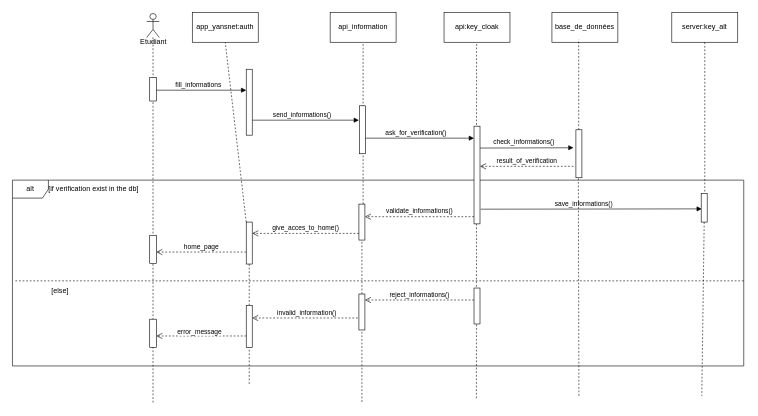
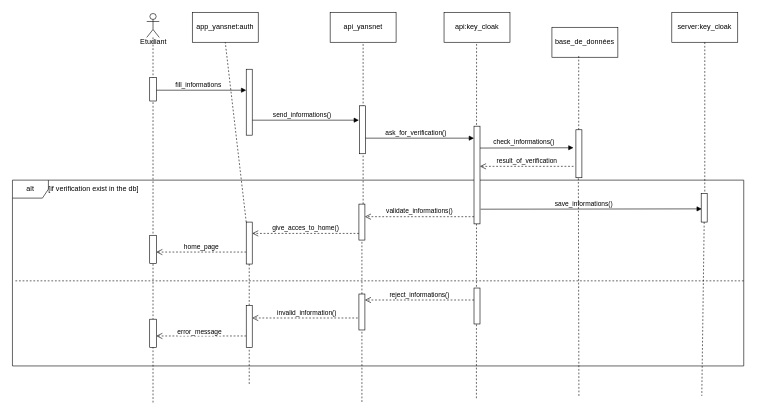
  <mxCell id="0" />
  <mxCell id="1" parent="0" />
  <mxCell id="2" value="app_yansnet:auth" style="html=1;whiteSpace=wrap;" vertex="1" parent="1"><mxGeometry x="320" y="20" width="110" height="50" as="geometry" /></mxCell>
- <mxCell id="3" value="api_information" style="html=1;whiteSpace=wrap;" vertex="1" parent="1"><mxGeometry x="550" y="20" width="110" height="50" as="geometry" /></mxCell>
+ <mxCell id="3" value="api_yansnet" style="html=1;whiteSpace=wrap;" vertex="1" parent="1"><mxGeometry x="550" y="20" width="110" height="50" as="geometry" /></mxCell>
  <mxCell id="4" value="api:key_cloak" style="html=1;whiteSpace=wrap;" vertex="1" parent="1"><mxGeometry x="740" y="20" width="110" height="50" as="geometry" /></mxCell>
- <mxCell id="5" value="base_de_données" style="html=1;whiteSpace=wrap;" vertex="1" parent="1"><mxGeometry x="920" y="20" width="110" height="50" as="geometry" /></mxCell>
+ <mxCell id="5" value="base_de_données" style="html=1;whiteSpace=wrap;" vertex="1" parent="1"><mxGeometry x="920" y="45" width="110" height="50" as="geometry" /></mxCell>
  <mxCell id="6" value="fill_informations" style="html=1;verticalAlign=bottom;endArrow=block;curved=0;rounded=0;" edge="1" parent="1"><mxGeometry x="-0.067" width="80" relative="1" as="geometry"><mxPoint x="260" y="150" as="sourcePoint" /><mxPoint x="410" y="150" as="targetPoint" /><mxPoint as="offset" /></mxGeometry></mxCell>
  <mxCell id="7" value="send_informations()" style="html=1;verticalAlign=bottom;endArrow=block;curved=0;rounded=0;" edge="1" parent="1"><mxGeometry x="-0.067" width="80" relative="1" as="geometry"><mxPoint x="420" y="200" as="sourcePoint" /><mxPoint x="598" y="200" as="targetPoint" /><mxPoint as="offset" /></mxGeometry></mxCell>
  <mxCell id="8" value="ask_for_verification()" style="html=1;verticalAlign=bottom;endArrow=block;curved=0;rounded=0;" edge="1" parent="1"><mxGeometry x="-0.067" width="80" relative="1" as="geometry"><mxPoint x="608" y="230" as="sourcePoint" /><mxPoint x="790" y="230" as="targetPoint" /><mxPoint as="offset" /></mxGeometry></mxCell>
  <mxCell id="9" value="check_informations()" style="html=1;verticalAlign=bottom;endArrow=block;curved=0;rounded=0;entryX=0;entryY=0;entryDx=0;entryDy=5;entryPerimeter=0;" edge="1" parent="1"><mxGeometry x="-0.067" width="80" relative="1" as="geometry"><mxPoint x="800" y="246.5" as="sourcePoint" /><mxPoint x="956" y="246" as="targetPoint" /><mxPoint as="offset" /></mxGeometry></mxCell>
  <mxCell id="10" value="alt" style="shape=umlFrame;whiteSpace=wrap;html=1;pointerEvents=0;" vertex="1" parent="1"><mxGeometry x="20" y="300" width="1220" height="310" as="geometry" /></mxCell>
  <mxCell id="11" value="&lt;font style=&quot;font-size: 12px;&quot;&gt;[if verification exist in the db]&lt;/font&gt;" style="text;html=1;align=center;verticalAlign=middle;resizable=0;points=[];autosize=1;strokeColor=none;fillColor=none;" vertex="1" parent="1"><mxGeometry x="65" y="299" width="180" height="30" as="geometry" /></mxCell>
  <mxCell id="12" value="result_of_verification" style="html=1;verticalAlign=bottom;endArrow=open;dashed=1;endSize=8;curved=0;rounded=0;" edge="1" parent="1"><mxGeometry relative="1" as="geometry"><mxPoint x="956" y="277" as="sourcePoint" /><mxPoint x="800" y="277" as="targetPoint" /></mxGeometry></mxCell>
- <mxCell id="13" value="server:key_alt" style="html=1;whiteSpace=wrap;" vertex="1" parent="1"><mxGeometry x="1120" y="20" width="110" height="50" as="geometry" /></mxCell>
+ <mxCell id="13" value="server:key_cloak" style="html=1;whiteSpace=wrap;" vertex="1" parent="1"><mxGeometry x="1120" y="20" width="110" height="50" as="geometry" /></mxCell>
  <mxCell id="14" value="save_informations()" style="html=1;verticalAlign=bottom;endArrow=block;curved=0;rounded=0;entryX=0.4;entryY=0.237;entryDx=0;entryDy=0;entryPerimeter=0;" edge="1" parent="1"><mxGeometry x="-0.067" width="80" relative="1" as="geometry"><mxPoint x="801" y="348.5" as="sourcePoint" /><mxPoint x="1170" y="347.96" as="targetPoint" /><mxPoint as="offset" /></mxGeometry></mxCell>
  <mxCell id="15" value="validate_informations()" style="html=1;verticalAlign=bottom;endArrow=open;dashed=1;endSize=8;curved=0;rounded=0;" edge="1" parent="1"><mxGeometry relative="1" as="geometry"><mxPoint x="790" y="361" as="sourcePoint" /><mxPoint x="608" y="361" as="targetPoint" /></mxGeometry></mxCell>
  <mxCell id="16" value="give_acces_to_home()" style="html=1;verticalAlign=bottom;endArrow=open;dashed=1;endSize=8;curved=0;rounded=0;" edge="1" parent="1"><mxGeometry relative="1" as="geometry"><mxPoint x="598" y="388.89" as="sourcePoint" /><mxPoint x="420" y="388.89" as="targetPoint" /></mxGeometry></mxCell>
  <mxCell id="17" value="home_page" style="html=1;verticalAlign=bottom;endArrow=open;dashed=1;endSize=8;curved=0;rounded=0;" edge="1" parent="1"><mxGeometry relative="1" as="geometry"><mxPoint x="410" y="420" as="sourcePoint" /><mxPoint x="260" y="420" as="targetPoint" /></mxGeometry></mxCell>
  <mxCell id="18" value="" style="endArrow=none;dashed=1;html=1;rounded=0;entryX=1.001;entryY=0.684;entryDx=0;entryDy=0;entryPerimeter=0;exitX=0.004;exitY=0.684;exitDx=0;exitDy=0;exitPerimeter=0;" edge="1" parent="1"><mxGeometry width="50" height="50" relative="1" as="geometry"><mxPoint x="24.88" y="468.04" as="sourcePoint" /><mxPoint x="1241.22" y="468.04" as="targetPoint" /></mxGeometry></mxCell>
- <mxCell id="19" value="&lt;font style=&quot;font-size: 12px;&quot;&gt;[else]&lt;/font&gt;" style="text;html=1;align=center;verticalAlign=middle;resizable=0;points=[];autosize=1;strokeColor=none;fillColor=none;" vertex="1" parent="1"><mxGeometry x="74" y="470" width="50" height="30" as="geometry" /></mxCell>
  <mxCell id="20" value="reject_informations()" style="html=1;verticalAlign=bottom;endArrow=open;dashed=1;endSize=8;curved=0;rounded=0;" edge="1" parent="1"><mxGeometry relative="1" as="geometry"><mxPoint x="790" y="500" as="sourcePoint" /><mxPoint x="608" y="500" as="targetPoint" /></mxGeometry></mxCell>
  <mxCell id="21" value="invalid_information()" style="html=1;verticalAlign=bottom;endArrow=open;dashed=1;endSize=8;curved=0;rounded=0;" edge="1" parent="1"><mxGeometry relative="1" as="geometry"><mxPoint x="602" y="530" as="sourcePoint" /><mxPoint x="420" y="530" as="targetPoint" /></mxGeometry></mxCell>
  <mxCell id="22" value="" style="html=1;verticalAlign=bottom;endArrow=open;dashed=1;endSize=8;curved=0;rounded=0;" edge="1" parent="1"><mxGeometry relative="1" as="geometry"><mxPoint x="410" y="560" as="sourcePoint" /><mxPoint x="260" y="560" as="targetPoint" /></mxGeometry></mxCell>
  <mxCell id="23" value="error_message" style="edgeLabel;html=1;align=center;verticalAlign=middle;resizable=0;points=[];" vertex="1" connectable="0" parent="22"><mxGeometry x="0.213" relative="1" as="geometry"><mxPoint x="12" y="-8" as="offset" /></mxGeometry></mxCell>
  <mxCell id="24" value="" style="shape=umlLifeline;perimeter=lifelinePerimeter;whiteSpace=wrap;html=1;container=1;dropTarget=0;collapsible=0;recursiveResize=0;outlineConnect=0;portConstraint=eastwest;newEdgeStyle={&quot;curved&quot;:0,&quot;rounded&quot;:0};participant=umlActor;strokeColor=#000000;" vertex="1" parent="1"><mxGeometry x="244" y="22" width="21" height="650" as="geometry" /></mxCell>
  <mxCell id="25" value="" style="html=1;points=[[0,0,0,0,5],[0,1,0,0,-5],[1,0,0,0,5],[1,1,0,0,-5]];perimeter=orthogonalPerimeter;outlineConnect=0;targetShapes=umlLifeline;portConstraint=eastwest;newEdgeStyle={&quot;curved&quot;:0,&quot;rounded&quot;:0};" vertex="1" parent="24"><mxGeometry x="5" y="370" width="11" height="47" as="geometry" /></mxCell>
  <mxCell id="26" value="" style="html=1;points=[[0,0,0,0,5],[0,1,0,0,-5],[1,0,0,0,5],[1,1,0,0,-5]];perimeter=orthogonalPerimeter;outlineConnect=0;targetShapes=umlLifeline;portConstraint=eastwest;newEdgeStyle={&quot;curved&quot;:0,&quot;rounded&quot;:0};" vertex="1" parent="1"><mxGeometry x="249" y="129" width="11" height="39" as="geometry" /></mxCell>
  <mxCell id="27" value="" style="html=1;points=[[0,0,0,0,5],[0,1,0,0,-5],[1,0,0,0,5],[1,1,0,0,-5]];perimeter=orthogonalPerimeter;outlineConnect=0;targetShapes=umlLifeline;portConstraint=eastwest;newEdgeStyle={&quot;curved&quot;:0,&quot;rounded&quot;:0};" vertex="1" parent="1"><mxGeometry x="249" y="532" width="11" height="47" as="geometry" /></mxCell>
  <mxCell id="28" value="" style="endArrow=none;dashed=1;html=1;rounded=0;entryX=0.5;entryY=1;entryDx=0;entryDy=0;" edge="1" parent="1" source="31" target="2"><mxGeometry width="50" height="50" relative="1" as="geometry"><mxPoint x="415" y="640" as="sourcePoint" /><mxPoint x="650" y="300" as="targetPoint" /></mxGeometry></mxCell>
  <mxCell id="29" value="" style="html=1;points=[[0,0,0,0,5],[0,1,0,0,-5],[1,0,0,0,5],[1,1,0,0,-5]];perimeter=orthogonalPerimeter;outlineConnect=0;targetShapes=umlLifeline;portConstraint=eastwest;newEdgeStyle={&quot;curved&quot;:0,&quot;rounded&quot;:0};" vertex="1" parent="1"><mxGeometry x="410" y="115" width="10" height="110" as="geometry" /></mxCell>
  <mxCell id="30" value="" style="endArrow=none;dashed=1;html=1;rounded=0;entryX=0.5;entryY=1;entryDx=0;entryDy=0;" edge="1" parent="1" source="33" target="31"><mxGeometry width="50" height="50" relative="1" as="geometry"><mxPoint x="415" y="640" as="sourcePoint" /><mxPoint x="415" y="70" as="targetPoint" /></mxGeometry></mxCell>
  <mxCell id="31" value="" style="html=1;points=[[0,0,0,0,5],[0,1,0,0,-5],[1,0,0,0,5],[1,1,0,0,-5]];perimeter=orthogonalPerimeter;outlineConnect=0;targetShapes=umlLifeline;portConstraint=eastwest;newEdgeStyle={&quot;curved&quot;:0,&quot;rounded&quot;:0};" vertex="1" parent="1"><mxGeometry x="410" y="370" width="10" height="70" as="geometry" /></mxCell>
  <mxCell id="32" value="" style="endArrow=none;dashed=1;html=1;rounded=0;entryX=0.5;entryY=1;entryDx=0;entryDy=0;" edge="1" parent="1" target="33"><mxGeometry width="50" height="50" relative="1" as="geometry"><mxPoint x="415" y="640" as="sourcePoint" /><mxPoint x="415" y="440" as="targetPoint" /></mxGeometry></mxCell>
  <mxCell id="33" value="" style="html=1;points=[[0,0,0,0,5],[0,1,0,0,-5],[1,0,0,0,5],[1,1,0,0,-5]];perimeter=orthogonalPerimeter;outlineConnect=0;targetShapes=umlLifeline;portConstraint=eastwest;newEdgeStyle={&quot;curved&quot;:0,&quot;rounded&quot;:0};" vertex="1" parent="1"><mxGeometry x="410" y="509" width="10" height="70" as="geometry" /></mxCell>
  <mxCell id="34" value="" style="endArrow=none;dashed=1;html=1;rounded=0;entryX=0.5;entryY=1;entryDx=0;entryDy=0;" edge="1" parent="1" source="37"><mxGeometry width="50" height="50" relative="1" as="geometry"><mxPoint x="600" y="671.905" as="sourcePoint" /><mxPoint x="605" y="70" as="targetPoint" /></mxGeometry></mxCell>
  <mxCell id="35" value="" style="html=1;points=[[0,0,0,0,5],[0,1,0,0,-5],[1,0,0,0,5],[1,1,0,0,-5]];perimeter=orthogonalPerimeter;outlineConnect=0;targetShapes=umlLifeline;portConstraint=eastwest;newEdgeStyle={&quot;curved&quot;:0,&quot;rounded&quot;:0};" vertex="1" parent="1"><mxGeometry x="599" y="176" width="10" height="80" as="geometry" /></mxCell>
  <mxCell id="36" value="" style="endArrow=none;dashed=1;html=1;rounded=0;entryX=0.5;entryY=1;entryDx=0;entryDy=0;" edge="1" parent="1" source="39" target="37"><mxGeometry width="50" height="50" relative="1" as="geometry"><mxPoint x="600" y="671.905" as="sourcePoint" /><mxPoint x="605" y="70" as="targetPoint" /></mxGeometry></mxCell>
  <mxCell id="37" value="" style="html=1;points=[[0,0,0,0,5],[0,1,0,0,-5],[1,0,0,0,5],[1,1,0,0,-5]];perimeter=orthogonalPerimeter;outlineConnect=0;targetShapes=umlLifeline;portConstraint=eastwest;newEdgeStyle={&quot;curved&quot;:0,&quot;rounded&quot;:0};" vertex="1" parent="1"><mxGeometry x="598" y="340" width="10" height="60" as="geometry" /></mxCell>
  <mxCell id="38" value="" style="endArrow=none;dashed=1;html=1;rounded=0;entryX=0.5;entryY=1;entryDx=0;entryDy=0;" edge="1" parent="1" target="39"><mxGeometry width="50" height="50" relative="1" as="geometry"><mxPoint x="603" y="670" as="sourcePoint" /><mxPoint x="603" y="400" as="targetPoint" /></mxGeometry></mxCell>
  <mxCell id="39" value="" style="html=1;points=[[0,0,0,0,5],[0,1,0,0,-5],[1,0,0,0,5],[1,1,0,0,-5]];perimeter=orthogonalPerimeter;outlineConnect=0;targetShapes=umlLifeline;portConstraint=eastwest;newEdgeStyle={&quot;curved&quot;:0,&quot;rounded&quot;:0};" vertex="1" parent="1"><mxGeometry x="598" y="490" width="10" height="60" as="geometry" /></mxCell>
  <mxCell id="40" value="" style="endArrow=none;dashed=1;html=1;rounded=0;entryX=0.5;entryY=1;entryDx=0;entryDy=0;" edge="1" parent="1"><mxGeometry width="50" height="50" relative="1" as="geometry"><mxPoint x="794" y="663.81" as="sourcePoint" /><mxPoint x="794.29" y="70" as="targetPoint" /></mxGeometry></mxCell>
  <mxCell id="41" value="" style="html=1;points=[[0,0,0,0,5],[0,1,0,0,-5],[1,0,0,0,5],[1,1,0,0,-5]];perimeter=orthogonalPerimeter;outlineConnect=0;targetShapes=umlLifeline;portConstraint=eastwest;newEdgeStyle={&quot;curved&quot;:0,&quot;rounded&quot;:0};" vertex="1" parent="1"><mxGeometry x="790" y="480" width="10" height="60" as="geometry" /></mxCell>
  <mxCell id="42" value="" style="html=1;points=[[0,0,0,0,5],[0,1,0,0,-5],[1,0,0,0,5],[1,1,0,0,-5]];perimeter=orthogonalPerimeter;outlineConnect=0;targetShapes=umlLifeline;portConstraint=eastwest;newEdgeStyle={&quot;curved&quot;:0,&quot;rounded&quot;:0};" vertex="1" parent="1"><mxGeometry x="790" y="210" width="10" height="163" as="geometry" /></mxCell>
  <mxCell id="43" value="" style="endArrow=none;dashed=1;html=1;rounded=0;entryX=0.406;entryY=0.911;entryDx=0;entryDy=0;entryPerimeter=0;" edge="1" parent="1" source="45" target="5"><mxGeometry width="50" height="50" relative="1" as="geometry"><mxPoint x="965" y="660" as="sourcePoint" /><mxPoint x="960" y="80" as="targetPoint" /></mxGeometry></mxCell>
  <mxCell id="44" value="" style="endArrow=none;dashed=1;html=1;rounded=0;entryX=0.406;entryY=0.911;entryDx=0;entryDy=0;entryPerimeter=0;" edge="1" parent="1" target="45"><mxGeometry width="50" height="50" relative="1" as="geometry"><mxPoint x="965" y="660" as="sourcePoint" /><mxPoint x="965" y="66" as="targetPoint" /></mxGeometry></mxCell>
  <mxCell id="45" value="" style="html=1;points=[[0,0,0,0,5],[0,1,0,0,-5],[1,0,0,0,5],[1,1,0,0,-5]];perimeter=orthogonalPerimeter;outlineConnect=0;targetShapes=umlLifeline;portConstraint=eastwest;newEdgeStyle={&quot;curved&quot;:0,&quot;rounded&quot;:0};" vertex="1" parent="1"><mxGeometry x="960" y="216" width="10" height="80" as="geometry" /></mxCell>
  <mxCell id="46" value="" style="endArrow=none;dashed=1;html=1;rounded=0;exitX=0.5;exitY=1;exitDx=0;exitDy=0;" edge="1" parent="1" source="48"><mxGeometry width="50" height="50" relative="1" as="geometry"><mxPoint x="380" y="350" as="sourcePoint" /><mxPoint x="1170" y="660" as="targetPoint" /></mxGeometry></mxCell>
  <mxCell id="47" value="" style="endArrow=none;dashed=1;html=1;rounded=0;exitX=0.5;exitY=1;exitDx=0;exitDy=0;" edge="1" parent="1" source="13" target="48"><mxGeometry width="50" height="50" relative="1" as="geometry"><mxPoint x="1175" y="70" as="sourcePoint" /><mxPoint x="1170" y="660" as="targetPoint" /></mxGeometry></mxCell>
  <mxCell id="48" value="" style="html=1;points=[[0,0,0,0,5],[0,1,0,0,-5],[1,0,0,0,5],[1,1,0,0,-5]];perimeter=orthogonalPerimeter;outlineConnect=0;targetShapes=umlLifeline;portConstraint=eastwest;newEdgeStyle={&quot;curved&quot;:0,&quot;rounded&quot;:0};" vertex="1" parent="1"><mxGeometry x="1169" y="322" width="10" height="48" as="geometry" /></mxCell>
  <mxCell id="49" value="Etudiant" style="text;html=1;align=center;verticalAlign=middle;resizable=0;points=[];autosize=1;strokeColor=none;fillColor=none;" vertex="1" parent="1"><mxGeometry x="219.5" y="55" width="70" height="30" as="geometry" /></mxCell>
